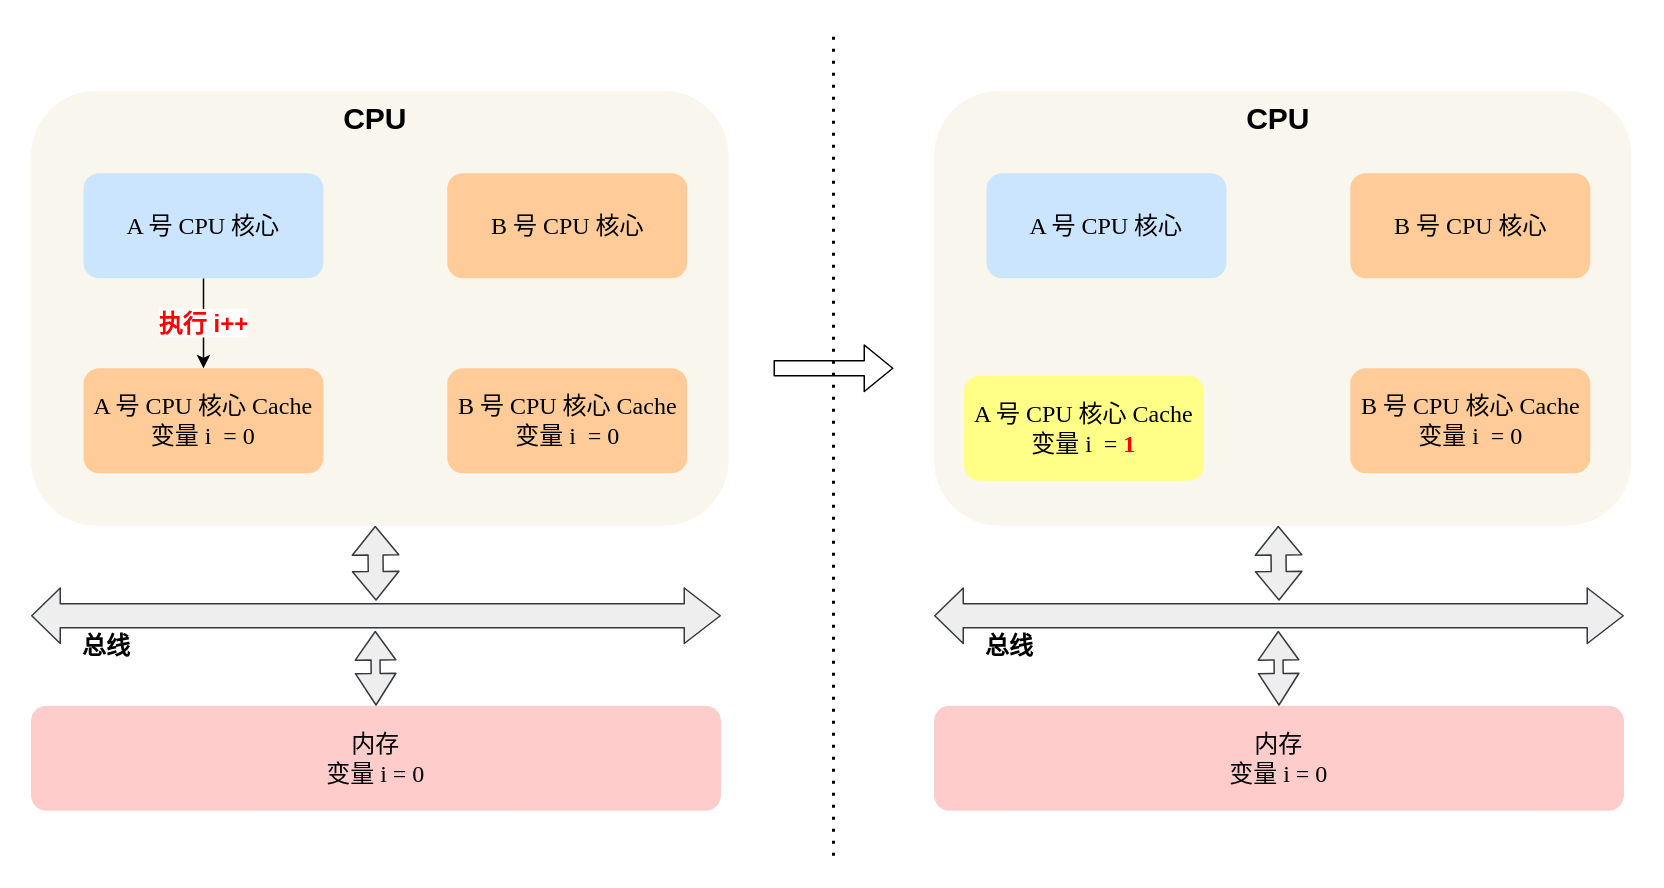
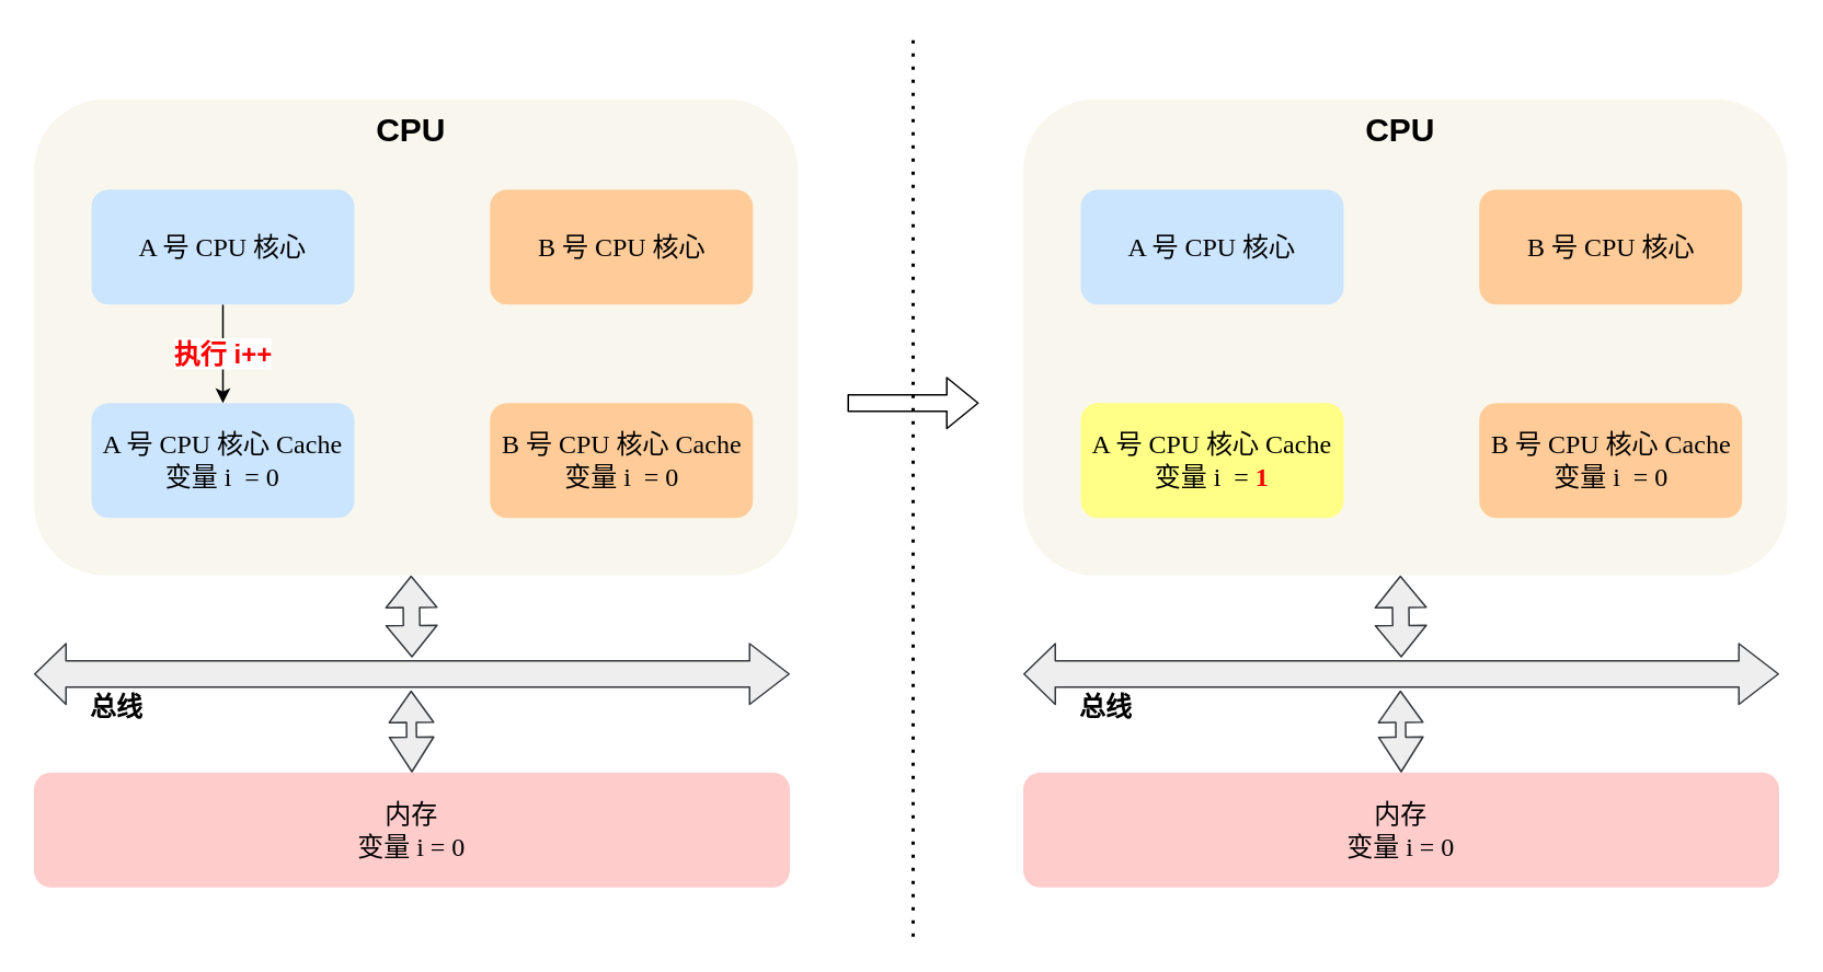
  <mxCell id="0" />
  <mxCell id="1" parent="0" />
  <mxCell id="2" value="CPU&amp;nbsp;" style="rounded=1;whiteSpace=wrap;html=1;fontSize=20;fontStyle=1;verticalAlign=top;fillColor=#f9f7ed;strokeColor=none;" vertex="1" parent="1"><mxGeometry x="20" y="60" width="465" height="290" as="geometry" /></mxCell>
  <mxCell id="3" value="&lt;font color=&quot;#ff0000&quot;&gt;&lt;b&gt;执行 i++&lt;/b&gt;&lt;/font&gt;" style="edgeStyle=orthogonalEdgeStyle;rounded=0;orthogonalLoop=1;jettySize=auto;html=1;fontSize=16;" edge="1" parent="1" source="4" target="6"><mxGeometry relative="1" as="geometry" /></mxCell>
  <mxCell id="4" value="A 号 CPU 核心" style="rounded=1;whiteSpace=wrap;html=1;fontSize=16;fillColor=#cce5ff;fontFamily=Comic Sans MS;strokeColor=none;" vertex="1" parent="1"><mxGeometry x="55" y="115" width="160" height="70" as="geometry" /></mxCell>
  <mxCell id="5" value="B 号 CPU 核心" style="rounded=1;whiteSpace=wrap;html=1;fontSize=16;fillColor=#ffcc99;fontFamily=Comic Sans MS;strokeColor=none;" vertex="1" parent="1"><mxGeometry x="297.5" y="115" width="160" height="70" as="geometry" /></mxCell>
- <mxCell id="6" value="A 号 CPU 核心 Cache&lt;br&gt;变量 i&amp;nbsp; = 0" style="rounded=1;whiteSpace=wrap;html=1;fontSize=16;fillColor=#ffcc99;fontFamily=Comic Sans MS;strokeColor=none;" vertex="1" parent="1"><mxGeometry x="55" y="245" width="160" height="70" as="geometry" /></mxCell>
+ <mxCell id="6" value="A 号 CPU 核心 Cache&lt;br&gt;变量 i&amp;nbsp; = 0" style="rounded=1;whiteSpace=wrap;html=1;fontSize=16;fillColor=#cce5ff;fontFamily=Comic Sans MS;strokeColor=none;" vertex="1" parent="1"><mxGeometry x="55" y="245" width="160" height="70" as="geometry" /></mxCell>
  <mxCell id="7" value="B 号 CPU 核心 Cache&lt;br&gt;变量 i&amp;nbsp; = 0" style="rounded=1;whiteSpace=wrap;html=1;fontSize=16;fillColor=#ffcc99;fontFamily=Comic Sans MS;strokeColor=none;" vertex="1" parent="1"><mxGeometry x="297.5" y="245" width="160" height="70" as="geometry" /></mxCell>
  <mxCell id="8" value="内存&lt;br&gt;变量 i = 0" style="rounded=1;whiteSpace=wrap;html=1;fontSize=16;fillColor=#ffcccc;strokeColor=none;fontFamily=Comic Sans MS;" vertex="1" parent="1"><mxGeometry x="20" y="470" width="460" height="70" as="geometry" /></mxCell>
  <mxCell id="9" value="" style="shape=flexArrow;endArrow=classic;startArrow=classic;html=1;width=16;endSize=7.67;fillColor=#eeeeee;strokeColor=#36393d;" edge="1" parent="1"><mxGeometry width="50" height="50" relative="1" as="geometry"><mxPoint x="20" y="410" as="sourcePoint" /><mxPoint x="480" y="410" as="targetPoint" /></mxGeometry></mxCell>
  <mxCell id="10" value="" style="shape=flexArrow;endArrow=classic;startArrow=classic;html=1;fontSize=20;fillColor=#eeeeee;strokeColor=#36393d;" edge="1" parent="1"><mxGeometry width="50" height="50" relative="1" as="geometry"><mxPoint x="250" y="400" as="sourcePoint" /><mxPoint x="249.5" y="350" as="targetPoint" /></mxGeometry></mxCell>
  <mxCell id="11" value="" style="shape=flexArrow;endArrow=classic;startArrow=classic;html=1;fontSize=20;width=6;startSize=6.68;fillColor=#eeeeee;strokeColor=#36393d;" edge="1" parent="1"><mxGeometry width="50" height="50" relative="1" as="geometry"><mxPoint x="250" y="470" as="sourcePoint" /><mxPoint x="249.5" y="420" as="targetPoint" /></mxGeometry></mxCell>
  <mxCell id="12" value="总线" style="text;html=1;align=center;verticalAlign=middle;resizable=0;points=[];autosize=1;fontSize=16;fontStyle=1" vertex="1" parent="1"><mxGeometry x="45" y="420" width="50" height="20" as="geometry" /></mxCell>
  <mxCell id="13" value="CPU&amp;nbsp;" style="rounded=1;whiteSpace=wrap;html=1;fontSize=20;fontStyle=1;verticalAlign=top;fillColor=#f9f7ed;strokeColor=none;" vertex="1" parent="1"><mxGeometry x="622" y="60" width="465" height="290" as="geometry" /></mxCell>
  <mxCell id="14" value="A 号 CPU 核心" style="rounded=1;whiteSpace=wrap;html=1;fontSize=16;fillColor=#cce5ff;fontFamily=Comic Sans MS;strokeColor=none;" vertex="1" parent="1"><mxGeometry x="657" y="115" width="160" height="70" as="geometry" /></mxCell>
  <mxCell id="15" value="B 号 CPU 核心" style="rounded=1;whiteSpace=wrap;html=1;fontSize=16;fillColor=#ffcc99;fontFamily=Comic Sans MS;strokeColor=none;" vertex="1" parent="1"><mxGeometry x="899.5" y="115" width="160" height="70" as="geometry" /></mxCell>
- <mxCell id="16" value="A 号 CPU 核心 Cache&lt;br&gt;变量 i&amp;nbsp; = &lt;font color=&quot;#ff0000&quot;&gt;&lt;b&gt;1&lt;/b&gt;&lt;/font&gt;" style="rounded=1;whiteSpace=wrap;html=1;fontSize=16;fillColor=#ffff88;fontFamily=Comic Sans MS;strokeColor=none;" vertex="1" parent="1"><mxGeometry x="642" y="250" width="160" height="70" as="geometry" /></mxCell>
+ <mxCell id="16" value="A 号 CPU 核心 Cache&lt;br&gt;变量 i&amp;nbsp; = &lt;font color=&quot;#ff0000&quot;&gt;&lt;b&gt;1&lt;/b&gt;&lt;/font&gt;" style="rounded=1;whiteSpace=wrap;html=1;fontSize=16;fillColor=#ffff88;fontFamily=Comic Sans MS;strokeColor=none;" vertex="1" parent="1"><mxGeometry x="657" y="245" width="160" height="70" as="geometry" /></mxCell>
  <mxCell id="17" value="B 号 CPU 核心 Cache&lt;br&gt;变量 i&amp;nbsp; = 0" style="rounded=1;whiteSpace=wrap;html=1;fontSize=16;fillColor=#ffcc99;fontFamily=Comic Sans MS;strokeColor=none;" vertex="1" parent="1"><mxGeometry x="899.5" y="245" width="160" height="70" as="geometry" /></mxCell>
  <mxCell id="18" value="内存&lt;br&gt;变量 i = 0" style="rounded=1;whiteSpace=wrap;html=1;fontSize=16;fillColor=#ffcccc;strokeColor=none;fontFamily=Comic Sans MS;" vertex="1" parent="1"><mxGeometry x="622" y="470" width="460" height="70" as="geometry" /></mxCell>
  <mxCell id="19" value="" style="shape=flexArrow;endArrow=classic;startArrow=classic;html=1;width=16;endSize=7.67;fillColor=#eeeeee;strokeColor=#36393d;" edge="1" parent="1"><mxGeometry width="50" height="50" relative="1" as="geometry"><mxPoint x="622" y="410" as="sourcePoint" /><mxPoint x="1082" y="410" as="targetPoint" /></mxGeometry></mxCell>
  <mxCell id="20" value="" style="shape=flexArrow;endArrow=classic;startArrow=classic;html=1;fontSize=20;fillColor=#eeeeee;strokeColor=#36393d;" edge="1" parent="1"><mxGeometry width="50" height="50" relative="1" as="geometry"><mxPoint x="852" y="400" as="sourcePoint" /><mxPoint x="851.5" y="350" as="targetPoint" /></mxGeometry></mxCell>
  <mxCell id="21" value="" style="shape=flexArrow;endArrow=classic;startArrow=classic;html=1;fontSize=20;width=6;startSize=6.68;fillColor=#eeeeee;strokeColor=#36393d;" edge="1" parent="1"><mxGeometry width="50" height="50" relative="1" as="geometry"><mxPoint x="852" y="470" as="sourcePoint" /><mxPoint x="851.5" y="420" as="targetPoint" /></mxGeometry></mxCell>
  <mxCell id="22" value="总线" style="text;html=1;align=center;verticalAlign=middle;resizable=0;points=[];autosize=1;fontSize=16;fontStyle=1" vertex="1" parent="1"><mxGeometry x="647" y="420" width="50" height="20" as="geometry" /></mxCell>
  <mxCell id="23" value="" style="endArrow=none;dashed=1;html=1;dashPattern=1 3;strokeWidth=2;fontSize=16;" edge="1" parent="1"><mxGeometry width="50" height="50" relative="1" as="geometry"><mxPoint x="555" y="570" as="sourcePoint" /><mxPoint x="555" y="20" as="targetPoint" /></mxGeometry></mxCell>
  <mxCell id="24" value="" style="shape=flexArrow;endArrow=classic;html=1;fontSize=16;" edge="1" parent="1"><mxGeometry width="50" height="50" relative="1" as="geometry"><mxPoint x="515" y="245" as="sourcePoint" /><mxPoint x="595" y="245" as="targetPoint" /></mxGeometry></mxCell>
